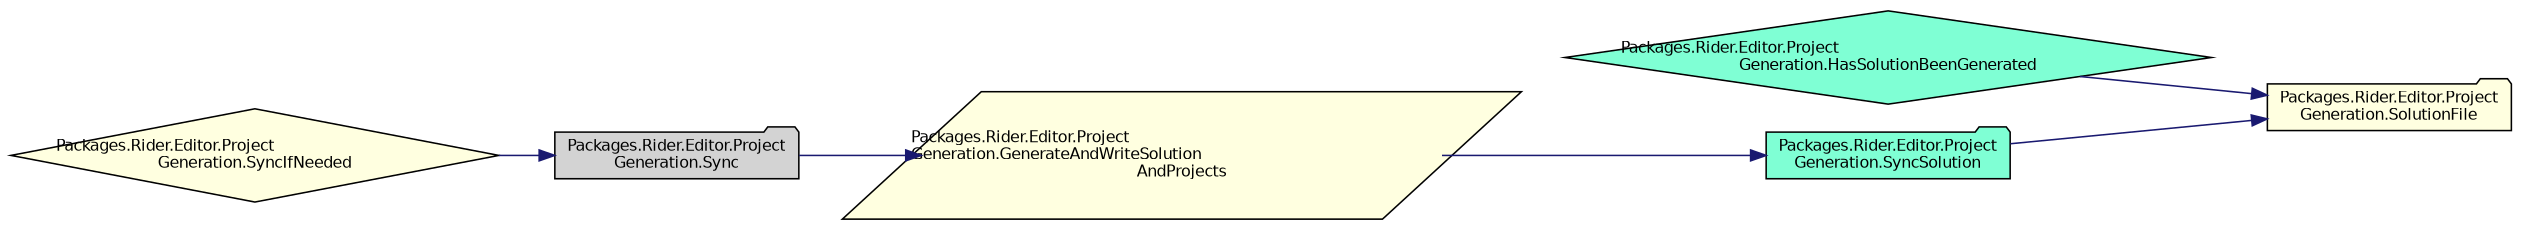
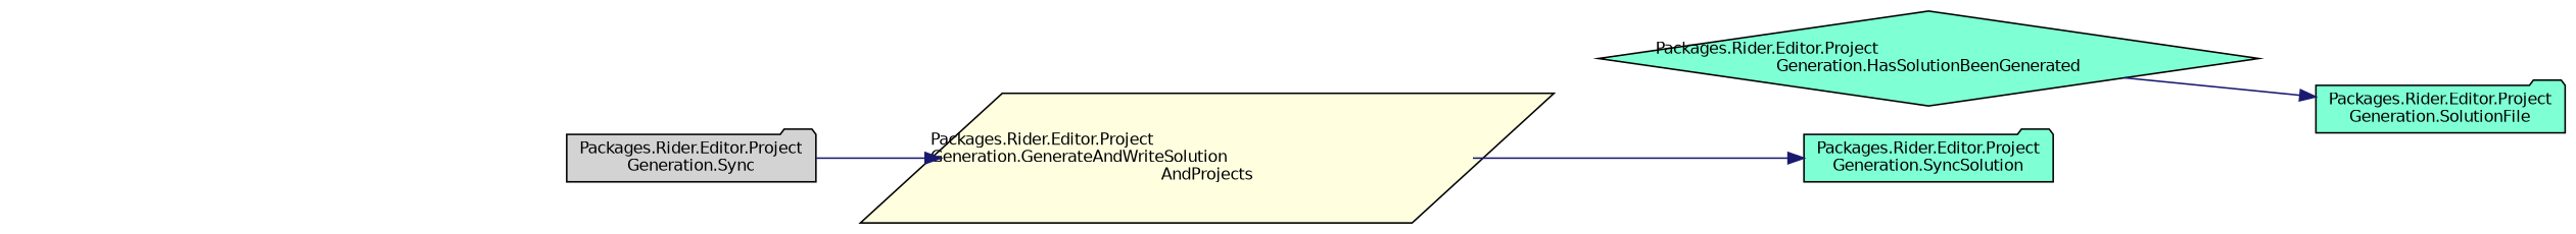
  digraph {
    rankdir=RL
    node [color=black fillcolor=aquamarine fontname=Helvetica fontsize=10 shape=folder style=filled]
    edge [color=midnightblue dir=back fontname=Helvetica fontsize=10 labelfontname=Helvetica labelfontsize=10 style=solid]
-   n1 [fillcolor=lightyellow fontcolor=black height=0.2 label="Packages.Rider.Editor.Project\lGeneration.SolutionFile" width=0.4]
+   n1 [fontcolor=black height=0.2 label="Packages.Rider.Editor.Project\lGeneration.SolutionFile" width=0.4]
    n2 [height=0.2 label="Packages.Rider.Editor.Project\lGeneration.HasSolutionBeenGenerated" shape=diamond width=0.4]
    n3 [height=0.2 label="Packages.Rider.Editor.Project\lGeneration.SyncSolution" width=0.4]
    n4 [fillcolor=lightyellow height=0.2 label="Packages.Rider.Editor.Project\lGeneration.GenerateAndWriteSolution\lAndProjects" shape=parallelogram width=0.4]
    n5 [fillcolor=lightgrey height=0.2 label="Packages.Rider.Editor.Project\lGeneration.Sync" width=0.4]
-   n6 [fillcolor=lightyellow height=0.2 label="Packages.Rider.Editor.Project\lGeneration.SyncIfNeeded" shape=diamond width=0.4]
    n1 -> n2
-   n1 -> n3
    n3 -> n4
    n4 -> n5
-   n5 -> n6
  }
